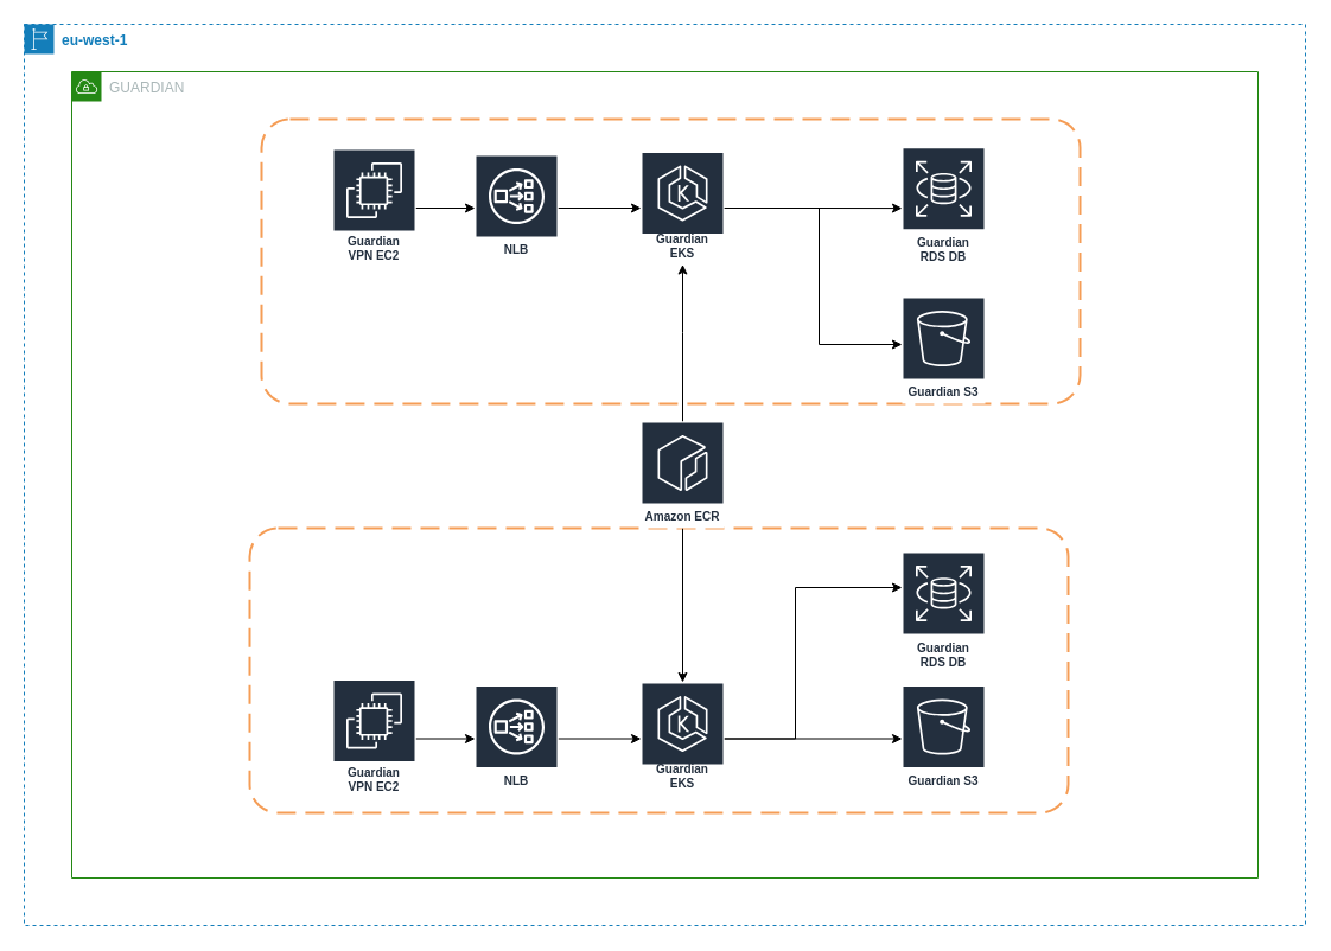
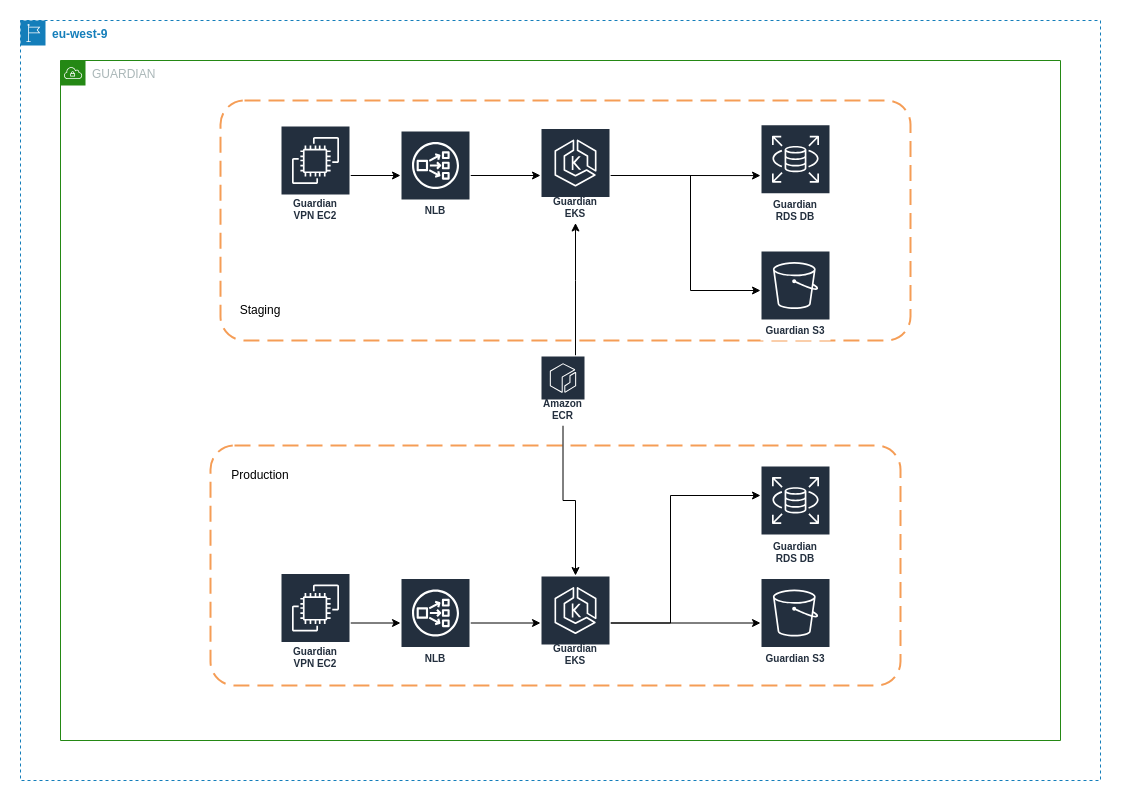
  <mxCell id="0" />
  <mxCell id="1" parent="0" />
- <mxCell id="2" value="&lt;b&gt;eu-west-1&lt;/b&gt;" style="points=[[0,0],[0.25,0],[0.5,0],[0.75,0],[1,0],[1,0.25],[1,0.5],[1,0.75],[1,1],[0.75,1],[0.5,1],[0.25,1],[0,1],[0,0.75],[0,0.5],[0,0.25]];outlineConnect=0;gradientColor=none;html=1;whiteSpace=wrap;fontSize=12;fontStyle=0;shape=mxgraph.aws4.group;grIcon=mxgraph.aws4.group_region;strokeColor=#147EBA;fillColor=none;verticalAlign=top;align=left;spacingLeft=30;fontColor=#147EBA;dashed=1;" parent="1" vertex="1"><mxGeometry x="20" y="20" width="1080" height="760" as="geometry" /></mxCell>
+ <mxCell id="2" value="&lt;b&gt;eu-west-9&lt;/b&gt;" style="points=[[0,0],[0.25,0],[0.5,0],[0.75,0],[1,0],[1,0.25],[1,0.5],[1,0.75],[1,1],[0.75,1],[0.5,1],[0.25,1],[0,1],[0,0.75],[0,0.5],[0,0.25]];outlineConnect=0;gradientColor=none;html=1;whiteSpace=wrap;fontSize=12;fontStyle=0;shape=mxgraph.aws4.group;grIcon=mxgraph.aws4.group_region;strokeColor=#147EBA;fillColor=none;verticalAlign=top;align=left;spacingLeft=30;fontColor=#147EBA;dashed=1;" parent="1" vertex="1"><mxGeometry x="20" y="20" width="1080" height="760" as="geometry" /></mxCell>
  <mxCell id="3" value="GUARDIAN" style="points=[[0,0],[0.25,0],[0.5,0],[0.75,0],[1,0],[1,0.25],[1,0.5],[1,0.75],[1,1],[0.75,1],[0.5,1],[0.25,1],[0,1],[0,0.75],[0,0.5],[0,0.25]];outlineConnect=0;gradientColor=none;html=1;whiteSpace=wrap;fontSize=12;fontStyle=0;shape=mxgraph.aws4.group;grIcon=mxgraph.aws4.group_vpc;strokeColor=#248814;fillColor=none;verticalAlign=top;align=left;spacingLeft=30;fontColor=#AAB7B8;dashed=0;" parent="1" vertex="1"><mxGeometry x="60" y="60" width="1000" height="680" as="geometry" /></mxCell>
  <mxCell id="4" value="" style="rounded=1;arcSize=10;dashed=1;strokeColor=#F59D56;fillColor=none;gradientColor=none;dashPattern=8 4;strokeWidth=2;" vertex="1" parent="1"><mxGeometry x="220" y="100" width="690" height="240" as="geometry" /></mxCell>
  <mxCell id="5" value="" style="rounded=1;arcSize=10;dashed=1;strokeColor=#F59D56;fillColor=none;gradientColor=none;dashPattern=8 4;strokeWidth=2;" vertex="1" parent="1"><mxGeometry x="210" y="445" width="690" height="240" as="geometry" /></mxCell>
  <mxCell id="6" style="edgeStyle=orthogonalEdgeStyle;rounded=0;orthogonalLoop=1;jettySize=auto;html=1;" edge="1" parent="1" source="8" target="9"><mxGeometry relative="1" as="geometry" /></mxCell>
  <mxCell id="7" style="edgeStyle=orthogonalEdgeStyle;rounded=0;orthogonalLoop=1;jettySize=auto;html=1;" edge="1" parent="1" source="8" target="13"><mxGeometry relative="1" as="geometry"><Array as="points"><mxPoint x="690" y="175" /><mxPoint x="690" y="290" /></Array></mxGeometry></mxCell>
  <mxCell id="8" value="Guardian EKS" style="outlineConnect=0;fontColor=#232F3E;gradientColor=none;strokeColor=#ffffff;fillColor=#232F3E;dashed=0;verticalLabelPosition=middle;verticalAlign=bottom;align=center;html=1;whiteSpace=wrap;fontSize=10;fontStyle=1;spacing=3;shape=mxgraph.aws4.productIcon;prIcon=mxgraph.aws4.eks;" parent="1" vertex="1"><mxGeometry x="540" y="127.5" width="70" height="95" as="geometry" /></mxCell>
  <mxCell id="9" value="Guardian RDS DB" style="outlineConnect=0;fontColor=#232F3E;gradientColor=none;strokeColor=#ffffff;fillColor=#232F3E;dashed=0;verticalLabelPosition=middle;verticalAlign=bottom;align=center;html=1;whiteSpace=wrap;fontSize=10;fontStyle=1;spacing=3;shape=mxgraph.aws4.productIcon;prIcon=mxgraph.aws4.rds;" parent="1" vertex="1"><mxGeometry x="760" y="123.75" width="70" height="102.5" as="geometry" /></mxCell>
  <mxCell id="10" style="edgeStyle=orthogonalEdgeStyle;rounded=0;orthogonalLoop=1;jettySize=auto;html=1;" parent="1" source="22" target="8" edge="1"><mxGeometry relative="1" as="geometry"><Array as="points"><mxPoint x="575" y="280" /><mxPoint x="575" y="280" /></Array></mxGeometry></mxCell>
  <mxCell id="11" style="edgeStyle=orthogonalEdgeStyle;rounded=0;orthogonalLoop=1;jettySize=auto;html=1;" edge="1" parent="1" source="12" target="26"><mxGeometry relative="1" as="geometry" /></mxCell>
  <mxCell id="12" value="Guardian VPN EC2" style="outlineConnect=0;fontColor=#232F3E;gradientColor=none;strokeColor=#ffffff;fillColor=#232F3E;dashed=0;verticalLabelPosition=middle;verticalAlign=bottom;align=center;html=1;whiteSpace=wrap;fontSize=10;fontStyle=1;spacing=3;shape=mxgraph.aws4.productIcon;prIcon=mxgraph.aws4.ec2;" parent="1" vertex="1"><mxGeometry x="280" y="125" width="70" height="100" as="geometry" /></mxCell>
  <mxCell id="13" value="Guardian S3" style="outlineConnect=0;fontColor=#232F3E;gradientColor=none;strokeColor=#ffffff;fillColor=#232F3E;dashed=0;verticalLabelPosition=middle;verticalAlign=bottom;align=center;html=1;whiteSpace=wrap;fontSize=10;fontStyle=1;spacing=3;shape=mxgraph.aws4.productIcon;prIcon=mxgraph.aws4.s3;" parent="1" vertex="1"><mxGeometry x="760" y="250" width="70" height="90" as="geometry" /></mxCell>
  <mxCell id="14" style="edgeStyle=orthogonalEdgeStyle;rounded=0;orthogonalLoop=1;jettySize=auto;html=1;" edge="1" parent="1" source="16" target="17"><mxGeometry relative="1" as="geometry"><Array as="points"><mxPoint x="670" y="622" /><mxPoint x="670" y="495" /></Array></mxGeometry></mxCell>
  <mxCell id="15" style="edgeStyle=orthogonalEdgeStyle;rounded=0;orthogonalLoop=1;jettySize=auto;html=1;" edge="1" parent="1" source="16" target="20"><mxGeometry relative="1" as="geometry" /></mxCell>
  <mxCell id="16" value="Guardian EKS" style="outlineConnect=0;fontColor=#232F3E;gradientColor=none;strokeColor=#ffffff;fillColor=#232F3E;dashed=0;verticalLabelPosition=middle;verticalAlign=bottom;align=center;html=1;whiteSpace=wrap;fontSize=10;fontStyle=1;spacing=3;shape=mxgraph.aws4.productIcon;prIcon=mxgraph.aws4.eks;" vertex="1" parent="1"><mxGeometry x="540" y="575" width="70" height="95" as="geometry" /></mxCell>
  <mxCell id="17" value="Guardian RDS DB" style="outlineConnect=0;fontColor=#232F3E;gradientColor=none;strokeColor=#ffffff;fillColor=#232F3E;dashed=0;verticalLabelPosition=middle;verticalAlign=bottom;align=center;html=1;whiteSpace=wrap;fontSize=10;fontStyle=1;spacing=3;shape=mxgraph.aws4.productIcon;prIcon=mxgraph.aws4.rds;" vertex="1" parent="1"><mxGeometry x="760" y="465" width="70" height="102.5" as="geometry" /></mxCell>
  <mxCell id="18" style="edgeStyle=orthogonalEdgeStyle;rounded=0;orthogonalLoop=1;jettySize=auto;html=1;" edge="1" parent="1" source="19" target="28"><mxGeometry relative="1" as="geometry" /></mxCell>
  <mxCell id="19" value="Guardian VPN EC2" style="outlineConnect=0;fontColor=#232F3E;gradientColor=none;strokeColor=#ffffff;fillColor=#232F3E;dashed=0;verticalLabelPosition=middle;verticalAlign=bottom;align=center;html=1;whiteSpace=wrap;fontSize=10;fontStyle=1;spacing=3;shape=mxgraph.aws4.productIcon;prIcon=mxgraph.aws4.ec2;" vertex="1" parent="1"><mxGeometry x="280" y="572.5" width="70" height="100" as="geometry" /></mxCell>
  <mxCell id="20" value="Guardian S3" style="outlineConnect=0;fontColor=#232F3E;gradientColor=none;strokeColor=#ffffff;fillColor=#232F3E;dashed=0;verticalLabelPosition=middle;verticalAlign=bottom;align=center;html=1;whiteSpace=wrap;fontSize=10;fontStyle=1;spacing=3;shape=mxgraph.aws4.productIcon;prIcon=mxgraph.aws4.s3;" vertex="1" parent="1"><mxGeometry x="760" y="577.5" width="70" height="90" as="geometry" /></mxCell>
  <mxCell id="21" style="edgeStyle=orthogonalEdgeStyle;rounded=0;orthogonalLoop=1;jettySize=auto;html=1;" edge="1" parent="1" source="22" target="16"><mxGeometry relative="1" as="geometry" /></mxCell>
- <mxCell id="22" value="Amazon ECR" style="outlineConnect=0;fontColor=#232F3E;gradientColor=none;strokeColor=#ffffff;fillColor=#232F3E;dashed=0;verticalLabelPosition=middle;verticalAlign=bottom;align=center;html=1;whiteSpace=wrap;fontSize=10;fontStyle=1;spacing=3;shape=mxgraph.aws4.productIcon;prIcon=mxgraph.aws4.ecr;" parent="1" vertex="1"><mxGeometry x="540" y="355" width="70" height="90" as="geometry" /></mxCell>
+ <mxCell id="22" value="Amazon ECR" style="outlineConnect=0;fontColor=#232F3E;gradientColor=none;strokeColor=#ffffff;fillColor=#232F3E;dashed=0;verticalLabelPosition=middle;verticalAlign=bottom;align=center;html=1;whiteSpace=wrap;fontSize=10;fontStyle=1;spacing=3;shape=mxgraph.aws4.productIcon;prIcon=mxgraph.aws4.ecr;" parent="1" vertex="1"><mxGeometry x="540" y="355" width="45" height="70" as="geometry" /></mxCell>
+ <mxCell id="23" value="Staging" style="text;html=1;strokeColor=none;fillColor=none;align=center;verticalAlign=middle;whiteSpace=wrap;rounded=0;" vertex="1" parent="1"><mxGeometry x="240" y="300" width="40" height="20" as="geometry" /></mxCell>
+ <mxCell id="24" value="Production" style="text;html=1;strokeColor=none;fillColor=none;align=center;verticalAlign=middle;whiteSpace=wrap;rounded=0;" vertex="1" parent="1"><mxGeometry x="240" y="465" width="40" height="20" as="geometry" /></mxCell>
  <mxCell id="25" style="edgeStyle=orthogonalEdgeStyle;rounded=0;orthogonalLoop=1;jettySize=auto;html=1;" edge="1" parent="1" source="26" target="8"><mxGeometry relative="1" as="geometry" /></mxCell>
  <mxCell id="26" value="NLB" style="outlineConnect=0;fontColor=#232F3E;gradientColor=none;strokeColor=#ffffff;fillColor=#232F3E;dashed=0;verticalLabelPosition=middle;verticalAlign=bottom;align=center;html=1;whiteSpace=wrap;fontSize=10;fontStyle=1;spacing=3;shape=mxgraph.aws4.productIcon;prIcon=mxgraph.aws4.network_load_balancer;" vertex="1" parent="1"><mxGeometry x="400" y="130" width="70" height="90" as="geometry" /></mxCell>
  <mxCell id="27" style="edgeStyle=orthogonalEdgeStyle;rounded=0;orthogonalLoop=1;jettySize=auto;html=1;" edge="1" parent="1" source="28" target="16"><mxGeometry relative="1" as="geometry" /></mxCell>
  <mxCell id="28" value="NLB" style="outlineConnect=0;fontColor=#232F3E;gradientColor=none;strokeColor=#ffffff;fillColor=#232F3E;dashed=0;verticalLabelPosition=middle;verticalAlign=bottom;align=center;html=1;whiteSpace=wrap;fontSize=10;fontStyle=1;spacing=3;shape=mxgraph.aws4.productIcon;prIcon=mxgraph.aws4.network_load_balancer;" vertex="1" parent="1"><mxGeometry x="400" y="577.5" width="70" height="90" as="geometry" /></mxCell>
